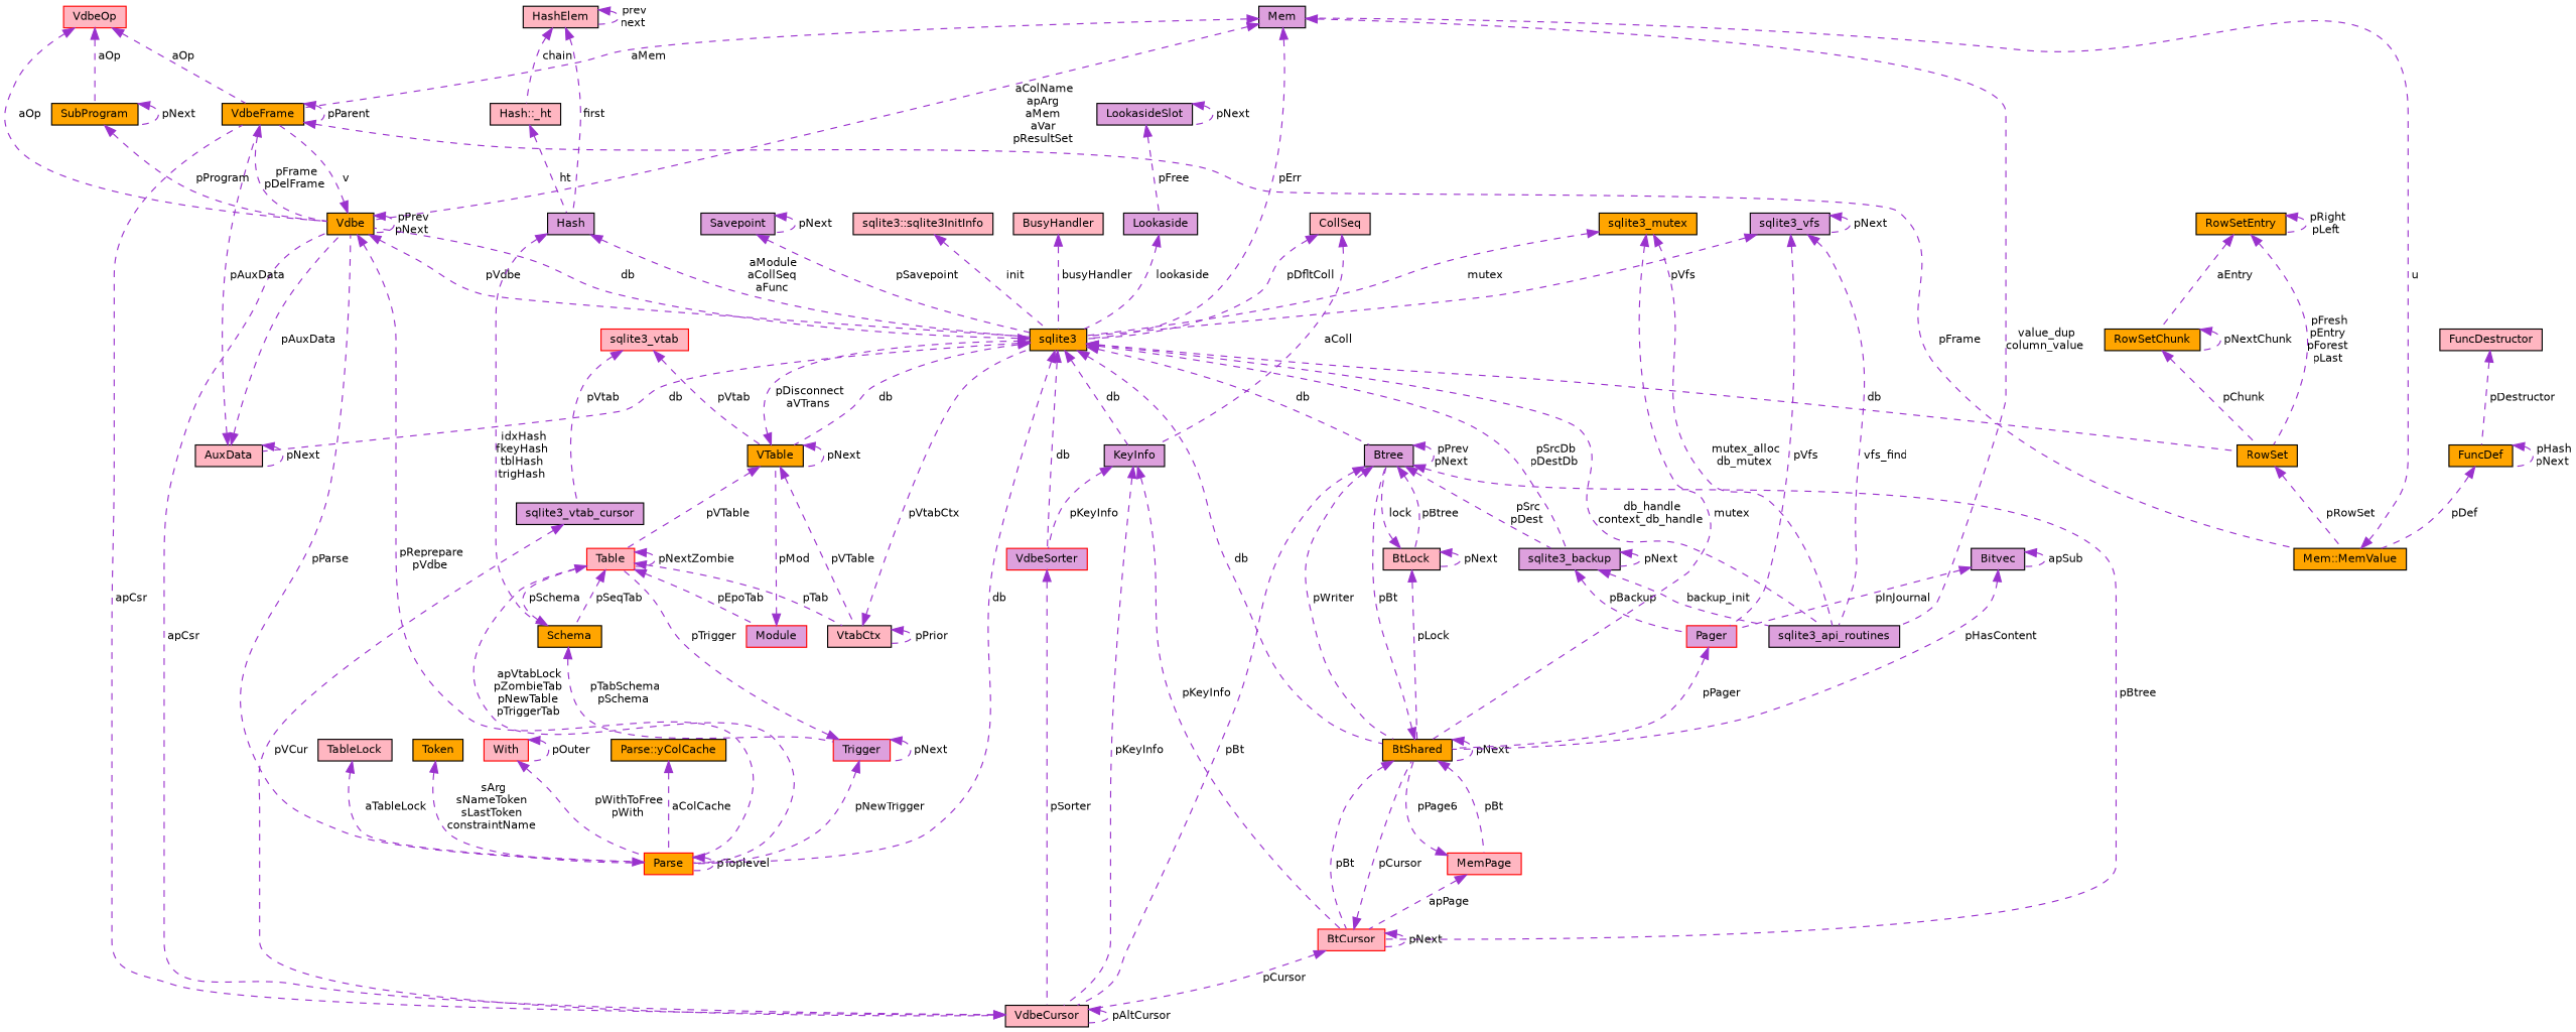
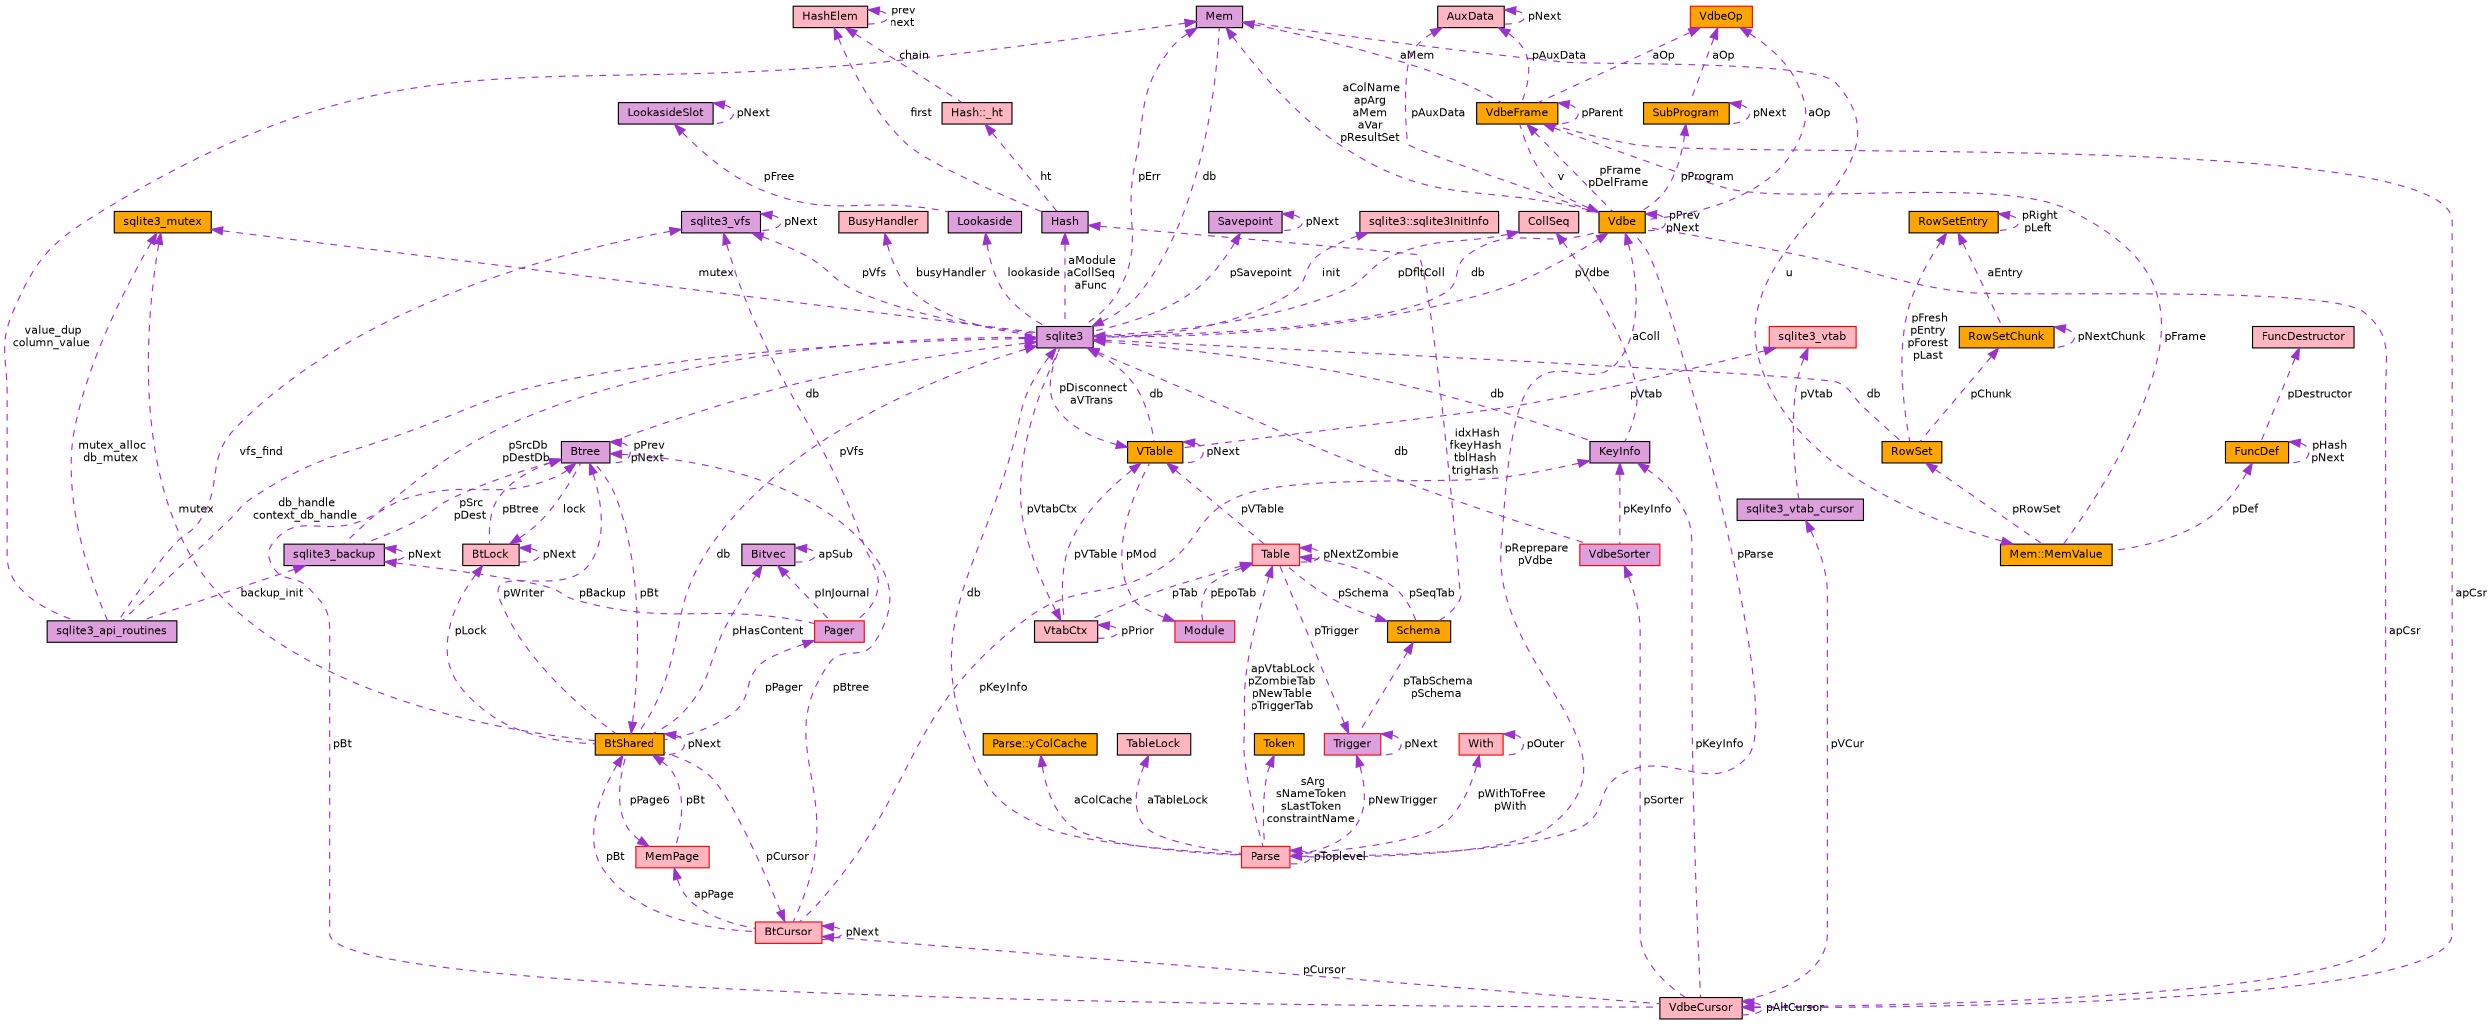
  digraph {
    node [color=black fillcolor=plum fontname=Helvetica fontsize=10 shape=record style=filled]
    edge [color=darkorchid3 dir=back fontname=Helvetica fontsize=10 labelfontname=Helvetica labelfontsize=10 style=dashed]
    n1 [fontcolor=black height=0.2 label=sqlite3_api_routines width=0.4]
    n2 [height=0.2 label=Mem width=0.4]
    n3 [fillcolor=orange height=0.2 label=VdbeFrame width=0.4]
    n4 [fillcolor=orange height=0.2 label=Vdbe width=0.4]
-   n5 [fillcolor=orange height=0.2 label=sqlite3 width=0.4]
+   n5 [height=0.2 label=sqlite3 width=0.4]
    n6 [fillcolor=orange height=0.2 label="Mem::MemValue" width=0.4]
-   n7 [color=red fillcolor=orange height=0.2 label=Parse width=0.4]
+   n7 [color=red fillcolor=lightpink height=0.2 label=Parse width=0.4]
    n8 [fillcolor=orange height=0.2 label=VTable width=0.4]
    n9 [height=0.2 label=Btree width=0.4]
    n10 [fillcolor=orange height=0.2 label=BtShared width=0.4]
    n11 [height=0.2 label=KeyInfo width=0.4]
    n12 [height=0.2 label=sqlite3_backup width=0.4]
    n13 [color=red height=0.2 label=VdbeSorter width=0.4]
    n14 [fillcolor=orange height=0.2 label=RowSet width=0.4]
    n15 [fillcolor=lightpink height=0.2 label=VtabCtx width=0.4]
    n16 [color=red fillcolor=lightpink height=0.2 label=Table width=0.4]
    n17 [color=red fillcolor=lightpink height=0.2 label=BtCursor width=0.4]
    n18 [fillcolor=lightpink height=0.2 label=BtLock width=0.4]
    n19 [fillcolor=lightpink height=0.2 label=VdbeCursor width=0.4]
    n20 [color=red fillcolor=lightpink height=0.2 label=MemPage width=0.4]
    n21 [color=red height=0.2 label=Pager width=0.4]
    n22 [height=0.2 label=Savepoint width=0.4]
    n23 [height=0.2 label=Lookaside width=0.4]
    n24 [height=0.2 label=LookasideSlot width=0.4]
    n25 [fillcolor=orange height=0.2 label=sqlite3_mutex width=0.4]
    n26 [height=0.2 label=sqlite3_vfs width=0.4]
    n27 [fillcolor=lightpink height=0.2 label="sqlite3::sqlite3InitInfo" width=0.4]
    n28 [fillcolor=lightpink height=0.2 label=BusyHandler width=0.4]
    n29 [color=red height=0.2 label=Module width=0.4]
    n30 [fillcolor=orange height=0.2 label=Schema width=0.4]
    n31 [color=red height=0.2 label=Trigger width=0.4]
    n32 [height=0.2 label=Hash width=0.4]
    n33 [fillcolor=lightpink height=0.2 label="Hash::_ht" width=0.4]
    n34 [fillcolor=lightpink height=0.2 label=HashElem width=0.4]
    n35 [color=red fillcolor=lightpink height=0.2 label=sqlite3_vtab width=0.4]
    n36 [height=0.2 label=sqlite3_vtab_cursor width=0.4]
    n37 [fillcolor=lightpink height=0.2 label=CollSeq width=0.4]
    n38 [height=0.2 label=Bitvec width=0.4]
    n39 [fillcolor=lightpink height=0.2 label=AuxData width=0.4]
    n40 [fillcolor=orange height=0.2 label=SubProgram width=0.4]
-   n41 [color=red fillcolor=lightpink height=0.2 label=VdbeOp width=0.4]
+   n41 [color=red fillcolor=orange height=0.2 label=VdbeOp width=0.4]
    n42 [fillcolor=lightpink height=0.2 label=TableLock width=0.4]
    n43 [fillcolor=orange height=0.2 label=Token width=0.4]
    n44 [color=red fillcolor=lightpink height=0.2 label=With width=0.4]
    n45 [fillcolor=orange height=0.2 label="Parse::yColCache" width=0.4]
    n46 [fillcolor=orange height=0.2 label=RowSetChunk width=0.4]
    n47 [fillcolor=orange height=0.2 label=RowSetEntry width=0.4]
    n48 [fillcolor=orange height=0.2 label=FuncDef width=0.4]
    n49 [fillcolor=lightpink height=0.2 label=FuncDestructor width=0.4]
    n2 -> n1 [label=" value_dup\ncolumn_value"]
    n2 -> n3 [label=" aMem"]
    n2 -> n4 [label=" aColName\napArg\naMem\naVar\npResultSet"]
    n2 -> n5 [label=" pErr"]
    n3 -> n3 [label=" pParent"]
    n3 -> n4 [label=" pFrame\npDelFrame"]
    n3 -> n6 [label=" pFrame"]
    n4 -> n3 [label=" v"]
    n4 -> n4 [label=" pPrev\npNext"]
    n4 -> n5 [label=" pVdbe"]
    n4 -> n7 [label=" pReprepare\npVdbe"]
    n5 -> n1 [label=" db_handle\ncontext_db_handle"]
-   n5 -> n39 [label=" db"]
+   n5 -> n2 [label=" db"]
    n5 -> n4 [label=" db"]
    n5 -> n7 [label=" db"]
    n5 -> n8 [label=" db"]
    n5 -> n9 [label=" db"]
    n5 -> n10 [label=" db"]
    n5 -> n11 [label=" db"]
    n5 -> n12 [label=" pSrcDb\npDestDb"]
    n5 -> n13 [label=" db"]
    n5 -> n14 [label=" db"]
    n6 -> n2 [label=" u"]
    n7 -> n4 [label=" pParse"]
    n7 -> n7 [label=" pToplevel"]
    n8 -> n5 [label=" pDisconnect\naVTrans"]
    n8 -> n8 [label=" pNext"]
    n8 -> n15 [label=" pVTable"]
    n8 -> n16 [label=" pVTable"]
    n9 -> n9 [label=" pPrev\npNext"]
    n9 -> n10 [label=" pWriter"]
    n9 -> n12 [label=" pSrc\npDest"]
    n9 -> n17 [label=" pBtree"]
    n9 -> n18 [label=" pBtree"]
    n9 -> n19 [label=" pBt"]
    n10 -> n9 [label=" pBt"]
    n10 -> n10 [label=" pNext"]
    n10 -> n17 [label=" pBt"]
    n10 -> n20 [label=" pBt"]
    n11 -> n13 [label=" pKeyInfo"]
    n11 -> n17 [label=" pKeyInfo"]
    n11 -> n19 [label=" pKeyInfo"]
    n12 -> n1 [label=" backup_init"]
    n12 -> n12 [label=" pNext"]
    n12 -> n21 [label=" pBackup"]
    n13 -> n19 [label=" pSorter"]
    n14 -> n6 [label=" pRowSet"]
    n15 -> n5 [label=" pVtabCtx"]
    n15 -> n15 [label=" pPrior"]
    n16 -> n7 [label=" apVtabLock\npZombieTab\npNewTable\npTriggerTab"]
    n16 -> n15 [label=" pTab"]
    n16 -> n16 [label=" pNextZombie"]
    n16 -> n29 [label=" pEpoTab"]
    n16 -> n30 [label=" pSeqTab"]
    n17 -> n10 [label=" pCursor"]
    n17 -> n17 [label=" pNext"]
    n17 -> n19 [label=" pCursor"]
    n18 -> n9 [label=" lock"]
    n18 -> n10 [label=" pLock"]
    n18 -> n18 [label=" pNext"]
    n19 -> n3 [label=" apCsr"]
    n19 -> n4 [label=" apCsr"]
    n19 -> n19 [label=" pAltCursor"]
    n20 -> n10 [label=" pPage6"]
    n20 -> n17 [label=" apPage"]
    n21 -> n10 [label=" pPager"]
    n22 -> n5 [label=" pSavepoint"]
    n22 -> n22 [label=" pNext"]
    n23 -> n5 [label=" lookaside"]
    n24 -> n23 [label=" pFree"]
    n24 -> n24 [label=" pNext"]
    n25 -> n1 [label=" mutex_alloc\ndb_mutex"]
    n25 -> n5 [label=" mutex"]
    n25 -> n10 [label=" mutex"]
    n26 -> n1 [label=" vfs_find"]
    n26 -> n5 [label=" pVfs"]
    n26 -> n21 [label=" pVfs"]
    n26 -> n26 [label=" pNext"]
    n27 -> n5 [label=" init"]
    n28 -> n5 [label=" busyHandler"]
    n29 -> n8 [label=" pMod"]
    n30 -> n16 [label=" pSchema"]
    n30 -> n31 [label=" pTabSchema\npSchema"]
    n31 -> n7 [label=" pNewTrigger"]
    n31 -> n16 [label=" pTrigger"]
    n31 -> n31 [label=" pNext"]
    n32 -> n5 [label=" aModule\naCollSeq\naFunc"]
    n32 -> n30 [label=" idxHash\nfkeyHash\ntblHash\ntrigHash"]
    n33 -> n32 [label=" ht"]
    n34 -> n32 [label=" first"]
    n34 -> n33 [label=" chain"]
    n34 -> n34 [label=" prev\nnext"]
    n35 -> n8 [label=" pVtab"]
    n35 -> n36 [label=" pVtab"]
    n36 -> n19 [label=" pVCur"]
    n37 -> n5 [label=" pDfltColl"]
    n37 -> n11 [label=" aColl"]
    n38 -> n10 [label=" pHasContent"]
    n38 -> n21 [label=" pInJournal"]
    n38 -> n38 [label=" apSub"]
    n39 -> n3 [label=" pAuxData"]
    n39 -> n4 [label=" pAuxData"]
    n39 -> n39 [label=" pNext"]
    n40 -> n4 [label=" pProgram"]
    n40 -> n40 [label=" pNext"]
    n41 -> n3 [label=" aOp"]
    n41 -> n4 [label=" aOp"]
    n41 -> n40 [label=" aOp"]
    n42 -> n7 [label=" aTableLock"]
    n43 -> n7 [label=" sArg\nsNameToken\nsLastToken\nconstraintName"]
    n44 -> n7 [label=" pWithToFree\npWith"]
    n44 -> n44 [label=" pOuter"]
    n45 -> n7 [label=" aColCache"]
    n46 -> n14 [label=" pChunk"]
    n46 -> n46 [label=" pNextChunk"]
    n47 -> n14 [label=" pFresh\npEntry\npForest\npLast"]
    n47 -> n46 [label=" aEntry"]
    n47 -> n47 [label=" pRight\npLeft"]
    n48 -> n6 [label=" pDef"]
    n48 -> n48 [label=" pHash\npNext"]
    n49 -> n48 [label=" pDestructor"]
  }
